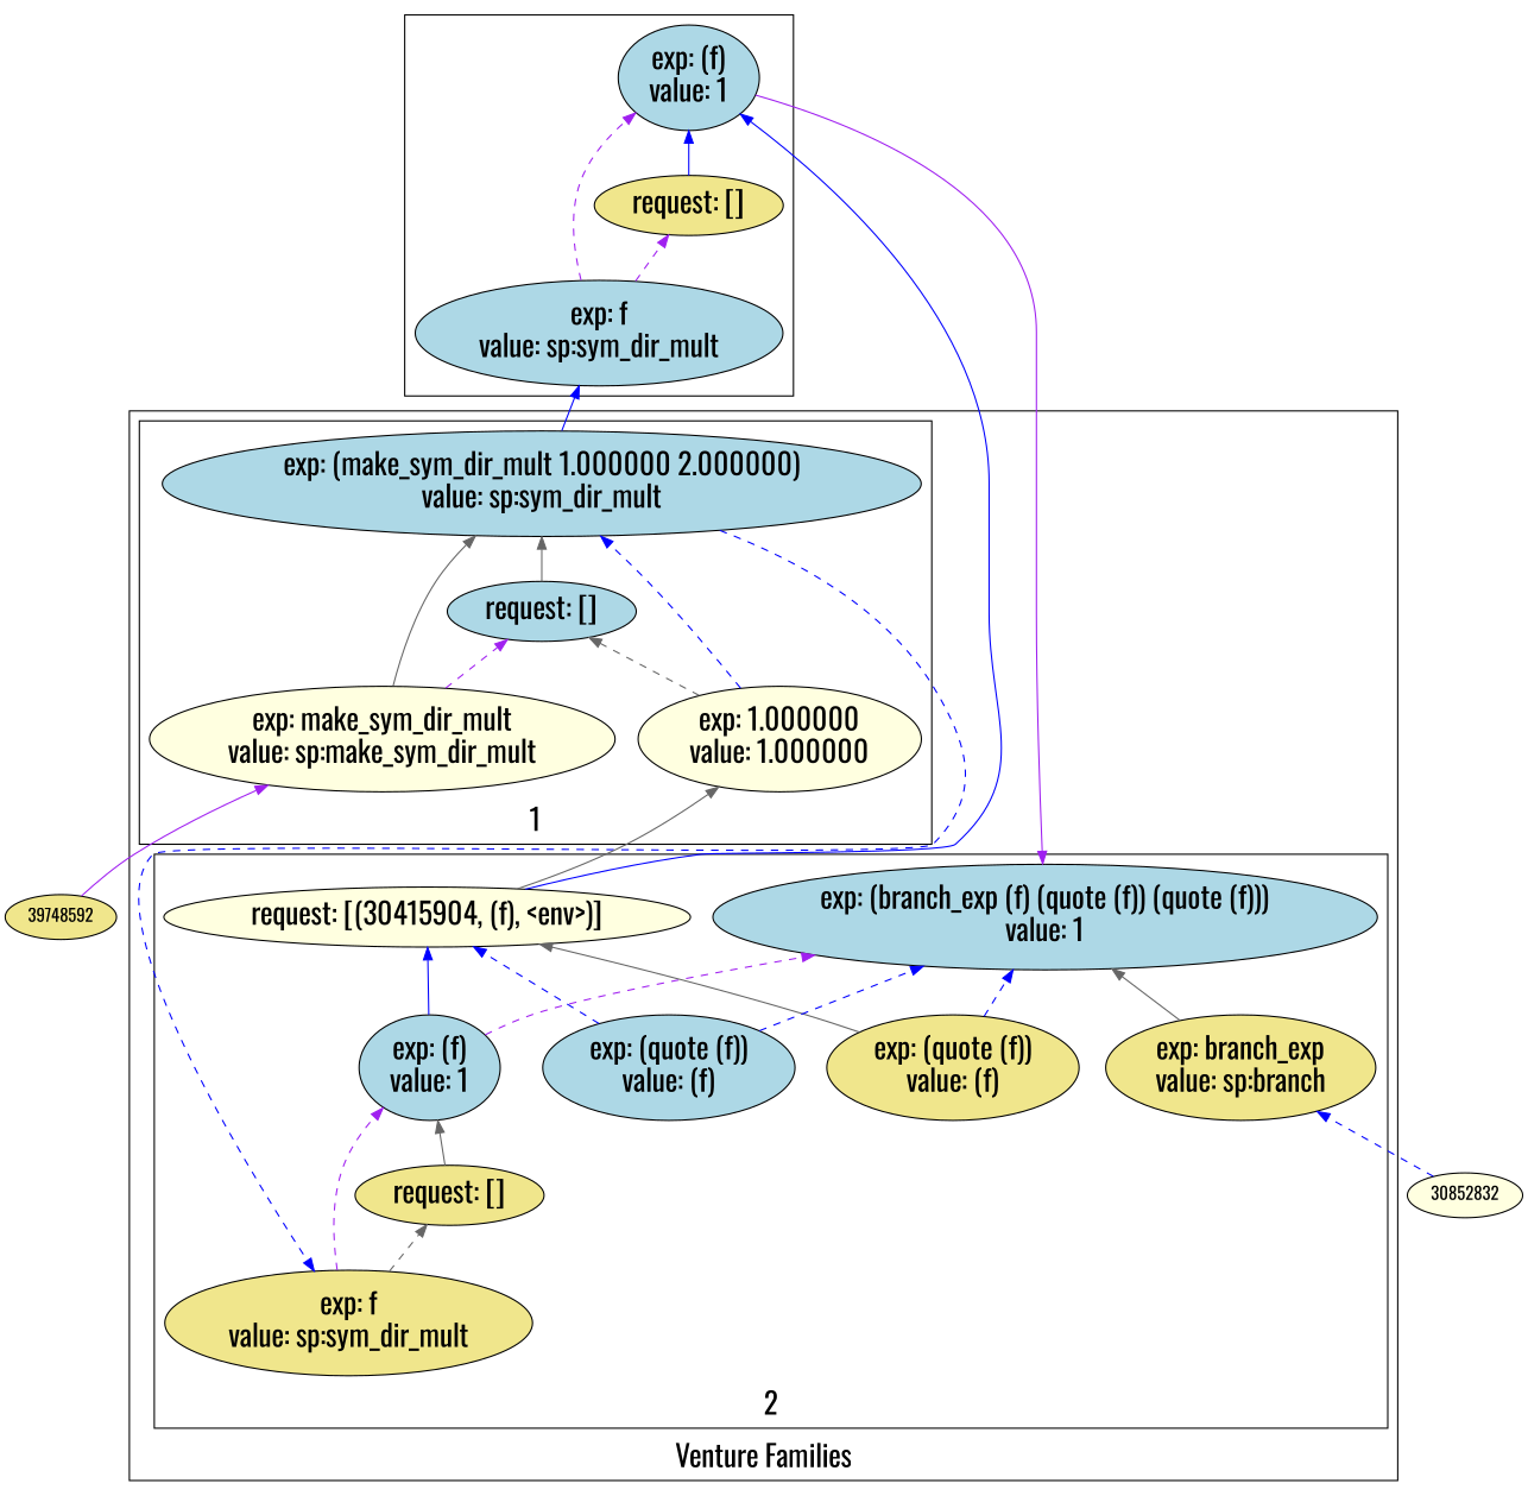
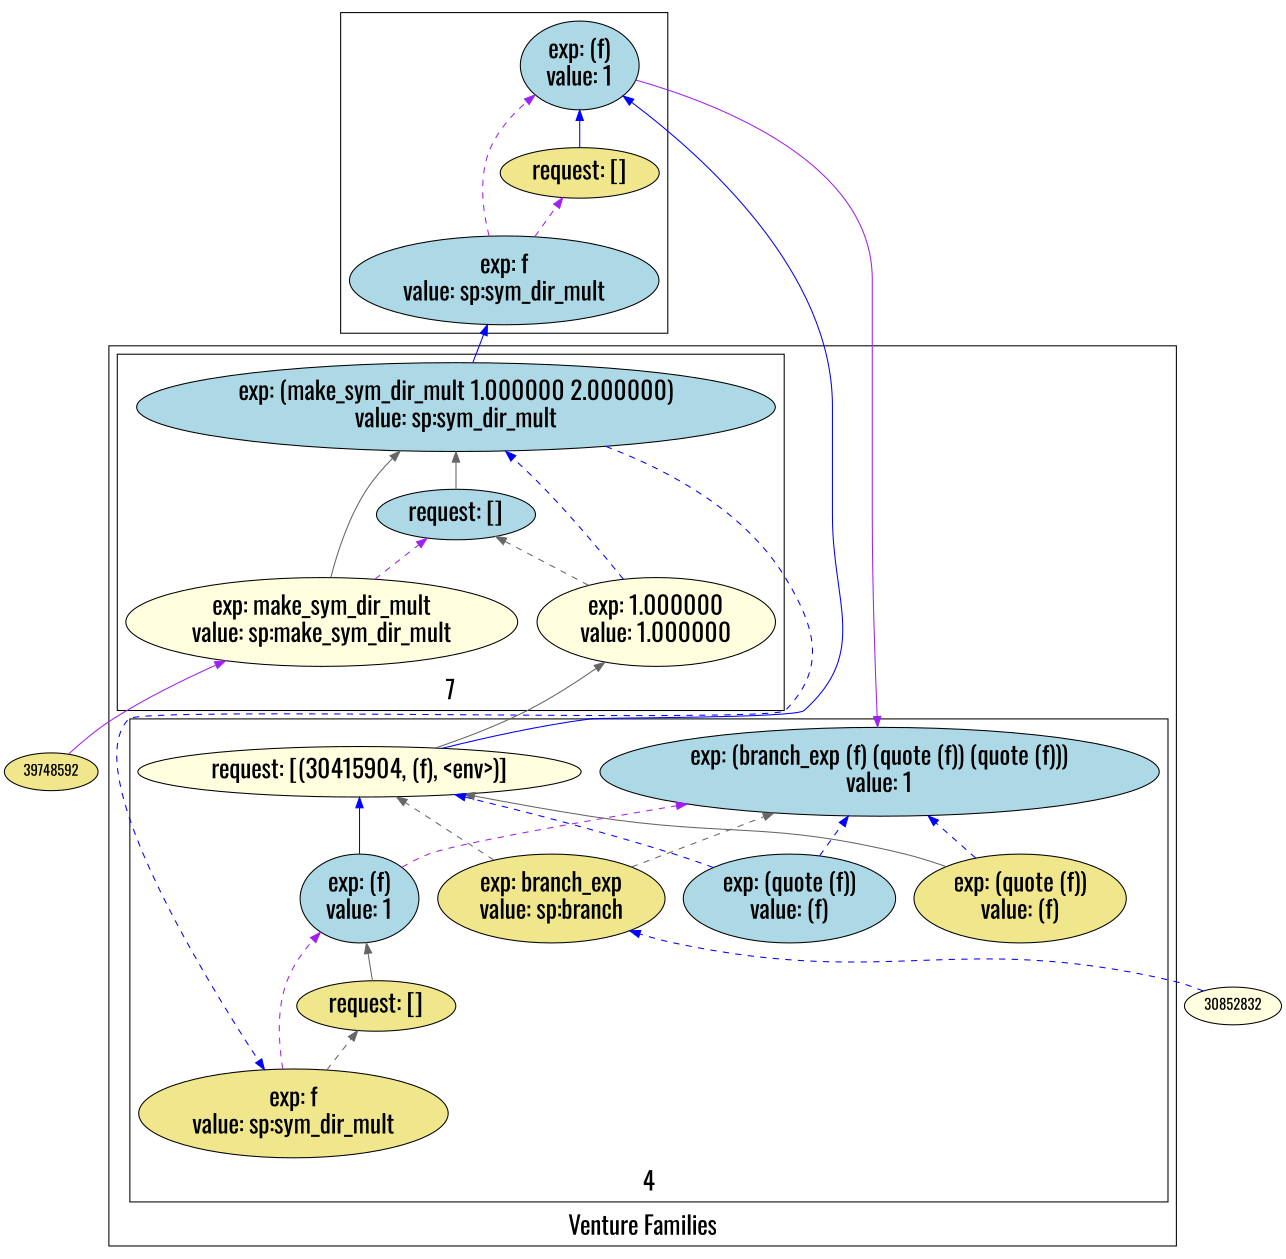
  digraph {
    fontname=Oswald
    fontsize=24
    rankdir=BT
    node [fillcolor=lightblue fontname=Oswald fontsize=24 shape=ellipse style=filled]
    edge [arrowhead=normal color=blue constraint=true fontname=Oswald style=dashed]
    n1 [label="exp: (make_sym_dir_mult 1.000000 2.000000)\nvalue: sp:sym_dir_mult"]
    n2 [label="request: []"]
    n3 [fillcolor=lightyellow label="exp: make_sym_dir_mult\nvalue: sp:make_sym_dir_mult"]
    n4 [fillcolor=lightyellow label="exp: 1.000000\nvalue: 1.000000"]
    n5 [label="exp: (branch_exp (f) (quote (f)) (quote (f)))\nvalue: 1"]
    n6 [fillcolor=lightyellow label="request: [(30415904, (f), <env>)]"]
    n7 [fillcolor=khaki label="exp: branch_exp\nvalue: sp:branch"]
    n8 [label="exp: (f)\nvalue: 1"]
    n9 [fillcolor=khaki label="request: []"]
    n10 [fillcolor=khaki label="exp: f\nvalue: sp:sym_dir_mult"]
    n11 [fillcolor=khaki label="exp: (quote (f))\nvalue: (f)"]
    n12 [label="exp: (quote (f))\nvalue: (f)"]
    n13 [label="exp: (f)\nvalue: 1"]
    n14 [fillcolor=khaki label="request: []"]
    n15 [label="exp: f\nvalue: sp:sym_dir_mult"]
    30852832 [fillcolor=lightyellow fontsize="" shape=""]
    39748592 [fillcolor=khaki fontsize="" shape=""]
    subgraph cluster_1 {
      label="Venture Families"
      subgraph cluster_2 {
-       label=1
+       label=7
        n1
        n2
        n3
        n4
      }
      subgraph cluster_3 {
-       label=2
+       label=4
        n5
        n6
        n7
        n8
        n9
        n10
        n11
        n12
      }
    }
    subgraph cluster_4 {
      n13
      n14
      n15
    }
    n1 -> n10
    n1 -> n15 [style=solid]
    n2 -> n1 [color=gray40 style=solid]
    n3 -> n1 [color=gray40 style=solid]
    n3 -> n2 [color=purple]
    n4 -> n1
    n4 -> n2 [color=gray40]
    n6 -> n4 [color=gray40 style=solid]
    n6 -> n13 [constraint=false style=solid]
-   n7 -> n5 [color=gray40 style=solid]
+   n7 -> n5 [color=gray40]
+   n7 -> n6 [color=gray40]
    n8 -> n5 [color=purple]
    n8 -> n6 [style=solid]
    n9 -> n8 [color=gray40 style=solid]
    n10 -> n8 [color=purple]
    n10 -> n9 [color=gray40]
    n11 -> n5
    n11 -> n6 [color=gray40 style=solid]
    n12 -> n5
    n12 -> n6
    n13 -> n5 [color=purple style=solid]
    n14 -> n13 [style=solid]
    n15 -> n13 [color=purple]
    n15 -> n14 [color=purple]
    30852832 -> n7
    39748592 -> n3 [color=purple style=solid]
  }
